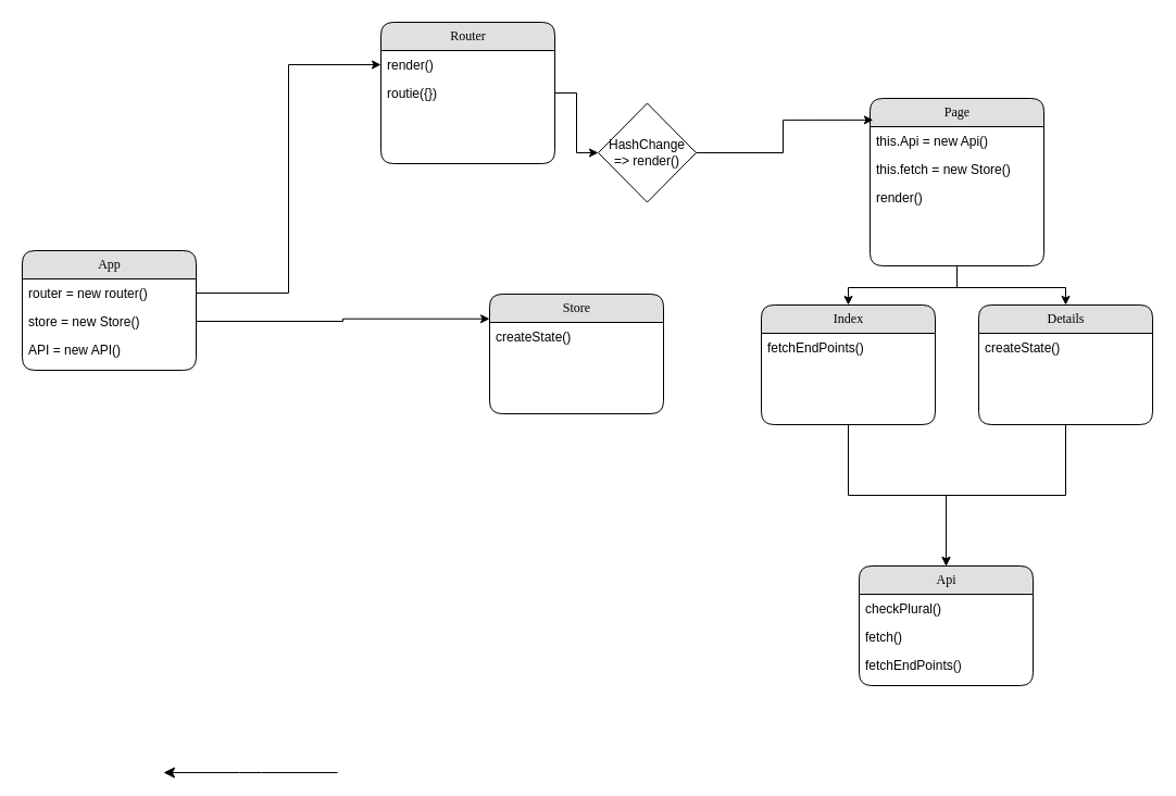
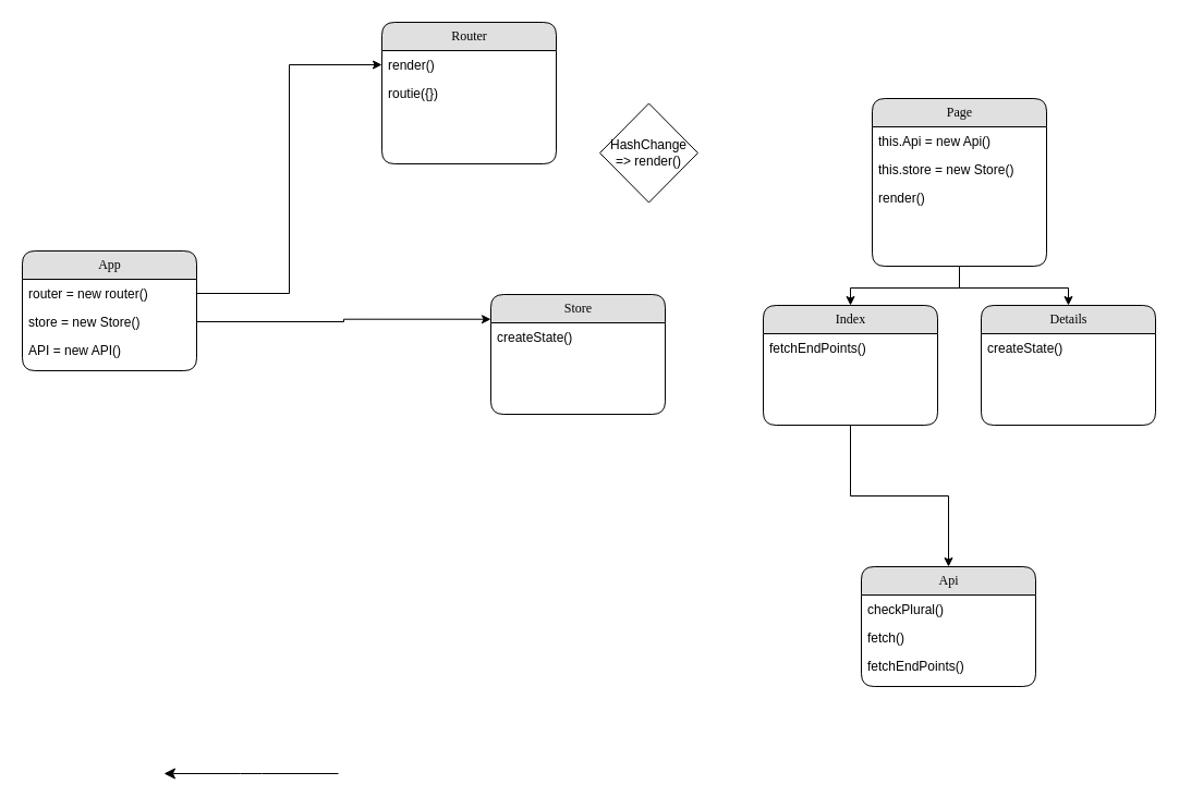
  <mxCell id="0" />
  <mxCell id="1" parent="0" />
  <mxCell id="2" value="App" style="swimlane;html=1;fontStyle=0;childLayout=stackLayout;horizontal=1;startSize=26;fillColor=#e0e0e0;horizontalStack=0;resizeParent=1;resizeLast=0;collapsible=1;marginBottom=0;swimlaneFillColor=#ffffff;align=center;rounded=1;shadow=0;comic=0;labelBackgroundColor=none;strokeWidth=1;fontFamily=Verdana;fontSize=12" parent="1" vertex="1"><mxGeometry x="20" y="230" width="160" height="110" as="geometry" /></mxCell>
  <mxCell id="3" value="router = new router()" style="text;html=1;strokeColor=none;fillColor=none;spacingLeft=4;spacingRight=4;whiteSpace=wrap;overflow=hidden;rotatable=0;points=[[0,0.5],[1,0.5]];portConstraint=eastwest;" parent="2" vertex="1"><mxGeometry y="26" width="160" height="26" as="geometry" /></mxCell>
  <mxCell id="4" value="store = new Store()" style="text;html=1;strokeColor=none;fillColor=none;spacingLeft=4;spacingRight=4;whiteSpace=wrap;overflow=hidden;rotatable=0;points=[[0,0.5],[1,0.5]];portConstraint=eastwest;" parent="2" vertex="1"><mxGeometry y="52" width="160" height="26" as="geometry" /></mxCell>
  <mxCell id="5" value="API = new API()" style="text;html=1;strokeColor=none;fillColor=none;spacingLeft=4;spacingRight=4;whiteSpace=wrap;overflow=hidden;rotatable=0;points=[[0,0.5],[1,0.5]];portConstraint=eastwest;" parent="2" vertex="1"><mxGeometry y="78" width="160" height="26" as="geometry" /></mxCell>
- <mxCell id="6" style="edgeStyle=orthogonalEdgeStyle;rounded=0;orthogonalLoop=1;jettySize=auto;html=1;" edge="1" parent="1" source="7" target="25"><mxGeometry relative="1" as="geometry" /></mxCell>
  <mxCell id="7" value="Router" style="swimlane;html=1;fontStyle=0;childLayout=stackLayout;horizontal=1;startSize=26;fillColor=#e0e0e0;horizontalStack=0;resizeParent=1;resizeLast=0;collapsible=1;marginBottom=0;swimlaneFillColor=#ffffff;align=center;rounded=1;shadow=0;comic=0;labelBackgroundColor=none;strokeWidth=1;fontFamily=Verdana;fontSize=12" parent="1" vertex="1"><mxGeometry x="350" y="20" width="160" height="130" as="geometry" /></mxCell>
  <mxCell id="8" value="render()" style="text;html=1;strokeColor=none;fillColor=none;spacingLeft=4;spacingRight=4;whiteSpace=wrap;overflow=hidden;rotatable=0;points=[[0,0.5],[1,0.5]];portConstraint=eastwest;" parent="7" vertex="1"><mxGeometry y="26" width="160" height="26" as="geometry" /></mxCell>
  <mxCell id="9" value="routie({})" style="text;html=1;strokeColor=none;fillColor=none;spacingLeft=4;spacingRight=4;whiteSpace=wrap;overflow=hidden;rotatable=0;points=[[0,0.5],[1,0.5]];portConstraint=eastwest;" vertex="1" parent="7"><mxGeometry y="52" width="160" height="26" as="geometry" /></mxCell>
  <mxCell id="10" style="edgeStyle=orthogonalEdgeStyle;rounded=0;orthogonalLoop=1;jettySize=auto;html=1;" edge="1" parent="1" source="12" target="27"><mxGeometry relative="1" as="geometry" /></mxCell>
  <mxCell id="11" style="edgeStyle=orthogonalEdgeStyle;rounded=0;orthogonalLoop=1;jettySize=auto;html=1;entryX=0.5;entryY=0;entryDx=0;entryDy=0;" edge="1" parent="1" source="12" target="30"><mxGeometry relative="1" as="geometry" /></mxCell>
  <mxCell id="12" value="Page" style="swimlane;html=1;fontStyle=0;childLayout=stackLayout;horizontal=1;startSize=26;fillColor=#e0e0e0;horizontalStack=0;resizeParent=1;resizeLast=0;collapsible=1;marginBottom=0;swimlaneFillColor=#ffffff;align=center;rounded=1;shadow=0;comic=0;labelBackgroundColor=none;strokeWidth=1;fontFamily=Verdana;fontSize=12" parent="1" vertex="1"><mxGeometry x="800" y="90" width="160" height="154" as="geometry" /></mxCell>
  <mxCell id="13" value="this.Api = new Api()" style="text;html=1;strokeColor=none;fillColor=none;spacingLeft=4;spacingRight=4;whiteSpace=wrap;overflow=hidden;rotatable=0;points=[[0,0.5],[1,0.5]];portConstraint=eastwest;" parent="12" vertex="1"><mxGeometry y="26" width="160" height="26" as="geometry" /></mxCell>
- <mxCell id="14" value="this.fetch = new Store()" style="text;html=1;strokeColor=none;fillColor=none;spacingLeft=4;spacingRight=4;whiteSpace=wrap;overflow=hidden;rotatable=0;points=[[0,0.5],[1,0.5]];portConstraint=eastwest;" parent="12" vertex="1"><mxGeometry y="52" width="160" height="26" as="geometry" /></mxCell>
+ <mxCell id="14" value="this.store = new Store()" style="text;html=1;strokeColor=none;fillColor=none;spacingLeft=4;spacingRight=4;whiteSpace=wrap;overflow=hidden;rotatable=0;points=[[0,0.5],[1,0.5]];portConstraint=eastwest;" parent="12" vertex="1"><mxGeometry y="52" width="160" height="26" as="geometry" /></mxCell>
  <mxCell id="15" value="render()" style="text;html=1;strokeColor=none;fillColor=none;spacingLeft=4;spacingRight=4;whiteSpace=wrap;overflow=hidden;rotatable=0;points=[[0,0.5],[1,0.5]];portConstraint=eastwest;" parent="12" vertex="1"><mxGeometry y="78" width="160" height="26" as="geometry" /></mxCell>
  <mxCell id="16" style="edgeStyle=orthogonalEdgeStyle;html=1;labelBackgroundColor=none;startFill=0;startSize=8;endFill=1;endSize=8;fontFamily=Verdana;fontSize=12;entryX=1;entryY=0.5;" parent="1" edge="1"><mxGeometry relative="1" as="geometry"><mxPoint x="150" y="710" as="targetPoint" /><mxPoint x="310" y="710" as="sourcePoint" /><Array as="points"><mxPoint x="230" y="710" /><mxPoint x="230" y="710" /></Array></mxGeometry></mxCell>
  <mxCell id="17" value="Store" style="swimlane;html=1;fontStyle=0;childLayout=stackLayout;horizontal=1;startSize=26;fillColor=#e0e0e0;horizontalStack=0;resizeParent=1;resizeLast=0;collapsible=1;marginBottom=0;swimlaneFillColor=#ffffff;align=center;rounded=1;shadow=0;comic=0;labelBackgroundColor=none;strokeWidth=1;fontFamily=Verdana;fontSize=12" vertex="1" parent="1"><mxGeometry x="450" y="270" width="160" height="110" as="geometry" /></mxCell>
  <mxCell id="18" value="createState()" style="text;html=1;strokeColor=none;fillColor=none;spacingLeft=4;spacingRight=4;whiteSpace=wrap;overflow=hidden;rotatable=0;points=[[0,0.5],[1,0.5]];portConstraint=eastwest;" vertex="1" parent="17"><mxGeometry y="26" width="160" height="26" as="geometry" /></mxCell>
  <mxCell id="19" value="Api" style="swimlane;html=1;fontStyle=0;childLayout=stackLayout;horizontal=1;startSize=26;fillColor=#e0e0e0;horizontalStack=0;resizeParent=1;resizeLast=0;collapsible=1;marginBottom=0;swimlaneFillColor=#ffffff;align=center;rounded=1;shadow=0;comic=0;labelBackgroundColor=none;strokeWidth=1;fontFamily=Verdana;fontSize=12" vertex="1" parent="1"><mxGeometry x="790" y="520" width="160" height="110" as="geometry" /></mxCell>
  <mxCell id="20" value="checkPlural()" style="text;html=1;strokeColor=none;fillColor=none;spacingLeft=4;spacingRight=4;whiteSpace=wrap;overflow=hidden;rotatable=0;points=[[0,0.5],[1,0.5]];portConstraint=eastwest;" vertex="1" parent="19"><mxGeometry y="26" width="160" height="26" as="geometry" /></mxCell>
  <mxCell id="21" value="fetch()" style="text;html=1;strokeColor=none;fillColor=none;spacingLeft=4;spacingRight=4;whiteSpace=wrap;overflow=hidden;rotatable=0;points=[[0,0.5],[1,0.5]];portConstraint=eastwest;" vertex="1" parent="19"><mxGeometry y="52" width="160" height="26" as="geometry" /></mxCell>
  <mxCell id="22" value="fetchEndPoints()" style="text;html=1;strokeColor=none;fillColor=none;spacingLeft=4;spacingRight=4;whiteSpace=wrap;overflow=hidden;rotatable=0;points=[[0,0.5],[1,0.5]];portConstraint=eastwest;" vertex="1" parent="19"><mxGeometry y="78" width="160" height="26" as="geometry" /></mxCell>
  <mxCell id="23" style="edgeStyle=orthogonalEdgeStyle;rounded=0;orthogonalLoop=1;jettySize=auto;html=1;entryX=0;entryY=0.5;entryDx=0;entryDy=0;" edge="1" parent="1" source="3" target="8"><mxGeometry relative="1" as="geometry" /></mxCell>
- <mxCell id="24" style="edgeStyle=orthogonalEdgeStyle;rounded=0;orthogonalLoop=1;jettySize=auto;html=1;entryX=0.018;entryY=-0.236;entryDx=0;entryDy=0;entryPerimeter=0;exitX=1;exitY=0.5;exitDx=0;exitDy=0;" edge="1" parent="1" source="25" target="13"><mxGeometry relative="1" as="geometry"><mxPoint x="780" y="47" as="targetPoint" /></mxGeometry></mxCell>
  <mxCell id="25" value="HashChange&lt;br&gt;=&amp;gt; render()" style="rhombus;whiteSpace=wrap;html=1;" vertex="1" parent="1"><mxGeometry x="550" y="94.5" width="90" height="91" as="geometry" /></mxCell>
  <mxCell id="26" style="edgeStyle=orthogonalEdgeStyle;rounded=0;orthogonalLoop=1;jettySize=auto;html=1;" edge="1" parent="1" source="27" target="19"><mxGeometry relative="1" as="geometry"><mxPoint x="880" y="340" as="targetPoint" /></mxGeometry></mxCell>
  <mxCell id="27" value="Index&lt;span style=&quot;color: rgba(0 , 0 , 0 , 0) ; font-family: monospace ; font-size: 0px&quot;&gt;%3CmxGraphModel%3E%3Croot%3E%3CmxCell%20id%3D%220%22%2F%3E%3CmxCell%20id%3D%221%22%20parent%3D%220%22%2F%3E%3CmxCell%20id%3D%222%22%20value%3D%22Store%22%20style%3D%22swimlane%3Bhtml%3D1%3BfontStyle%3D0%3BchildLayout%3DstackLayout%3Bhorizontal%3D1%3BstartSize%3D26%3BfillColor%3D%23e0e0e0%3BhorizontalStack%3D0%3BresizeParent%3D1%3BresizeLast%3D0%3Bcollapsible%3D1%3BmarginBottom%3D0%3BswimlaneFillColor%3D%23ffffff%3Balign%3Dcenter%3Brounded%3D1%3Bshadow%3D0%3Bcomic%3D0%3BlabelBackgroundColor%3Dnone%3BstrokeWidth%3D1%3BfontFamily%3DVerdana%3BfontSize%3D12%22%20vertex%3D%221%22%20parent%3D%221%22%3E%3CmxGeometry%20x%3D%22800%22%20y%3D%22260%22%20width%3D%22160%22%20height%3D%22110%22%20as%3D%22geometry%22%2F%3E%3C%2FmxCell%3E%3CmxCell%20id%3D%223%22%20value%3D%22createState()%22%20style%3D%22text%3Bhtml%3D1%3BstrokeColor%3Dnone%3BfillColor%3Dnone%3BspacingLeft%3D4%3BspacingRight%3D4%3BwhiteSpace%3Dwrap%3Boverflow%3Dhidden%3Brotatable%3D0%3Bpoints%3D%5B%5B0%2C0.5%5D%2C%5B1%2C0.5%5D%5D%3BportConstraint%3Deastwest%3B%22%20vertex%3D%221%22%20parent%3D%222%22%3E%3CmxGeometry%20y%3D%2226%22%20width%3D%22160%22%20height%3D%2226%22%20as%3D%22geometry%22%2F%3E%3C%2FmxCell%3E%3C%2Froot%3E%3C%2FmxGraphModel%3E&lt;/span&gt;" style="swimlane;html=1;fontStyle=0;childLayout=stackLayout;horizontal=1;startSize=26;fillColor=#e0e0e0;horizontalStack=0;resizeParent=1;resizeLast=0;collapsible=1;marginBottom=0;swimlaneFillColor=#ffffff;align=center;rounded=1;shadow=0;comic=0;labelBackgroundColor=none;strokeWidth=1;fontFamily=Verdana;fontSize=12" vertex="1" parent="1"><mxGeometry x="700" y="280" width="160" height="110" as="geometry" /></mxCell>
  <mxCell id="28" value="fetchEndPoints()" style="text;html=1;strokeColor=none;fillColor=none;spacingLeft=4;spacingRight=4;whiteSpace=wrap;overflow=hidden;rotatable=0;points=[[0,0.5],[1,0.5]];portConstraint=eastwest;" vertex="1" parent="27"><mxGeometry y="26" width="160" height="26" as="geometry" /></mxCell>
- <mxCell id="29" style="edgeStyle=orthogonalEdgeStyle;rounded=0;orthogonalLoop=1;jettySize=auto;html=1;" edge="1" parent="1" source="30" target="19"><mxGeometry relative="1" as="geometry" /></mxCell>
  <mxCell id="30" value="Details" style="swimlane;html=1;fontStyle=0;childLayout=stackLayout;horizontal=1;startSize=26;fillColor=#e0e0e0;horizontalStack=0;resizeParent=1;resizeLast=0;collapsible=1;marginBottom=0;swimlaneFillColor=#ffffff;align=center;rounded=1;shadow=0;comic=0;labelBackgroundColor=none;strokeWidth=1;fontFamily=Verdana;fontSize=12" vertex="1" parent="1"><mxGeometry x="900" y="280" width="160" height="110" as="geometry" /></mxCell>
  <mxCell id="31" value="createState()" style="text;html=1;strokeColor=none;fillColor=none;spacingLeft=4;spacingRight=4;whiteSpace=wrap;overflow=hidden;rotatable=0;points=[[0,0.5],[1,0.5]];portConstraint=eastwest;" vertex="1" parent="30"><mxGeometry y="26" width="160" height="26" as="geometry" /></mxCell>
  <mxCell id="32" style="edgeStyle=orthogonalEdgeStyle;rounded=0;orthogonalLoop=1;jettySize=auto;html=1;entryX=0;entryY=-0.126;entryDx=0;entryDy=0;entryPerimeter=0;" edge="1" parent="1" source="4" target="18"><mxGeometry relative="1" as="geometry" /></mxCell>
